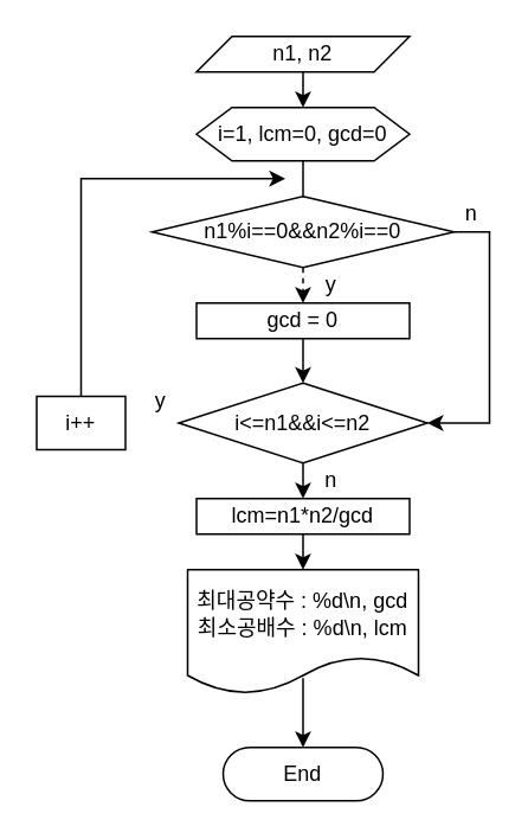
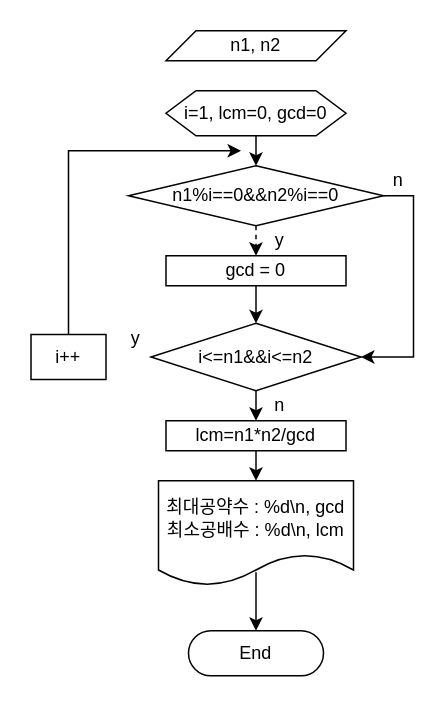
  <mxCell id="0" />
  <mxCell id="1" parent="0" />
- <mxCell id="2" style="edgeStyle=orthogonalEdgeStyle;rounded=0;orthogonalLoop=1;jettySize=auto;html=1;exitX=0.5;exitY=1;exitDx=0;exitDy=0;entryX=0.5;entryY=0;entryDx=0;entryDy=0;" edge="1" parent="1" source="3" target="5"><mxGeometry relative="1" as="geometry" /></mxCell>
  <mxCell id="3" value="n1, n2" style="shape=parallelogram;perimeter=parallelogramPerimeter;whiteSpace=wrap;html=1;fixedSize=1;" vertex="1" parent="1"><mxGeometry x="110" y="20" width="120" height="20" as="geometry" /></mxCell>
- <mxCell id="4" style="edgeStyle=orthogonalEdgeStyle;rounded=0;orthogonalLoop=1;jettySize=auto;html=1;exitX=0.5;exitY=1;exitDx=0;exitDy=0;entryX=0.5;entryY=0;entryDx=0;entryDy=0;endArrow=none;" edge="1" parent="1" source="5" target="8"><mxGeometry relative="1" as="geometry" /></mxCell>
+ <mxCell id="4" style="edgeStyle=orthogonalEdgeStyle;rounded=0;orthogonalLoop=1;jettySize=auto;html=1;exitX=0.5;exitY=1;exitDx=0;exitDy=0;entryX=0.5;entryY=0;entryDx=0;entryDy=0;" edge="1" parent="1" source="5" target="8"><mxGeometry relative="1" as="geometry" /></mxCell>
  <mxCell id="5" value="i=1, lcm=0, gcd=0" style="shape=hexagon;perimeter=hexagonPerimeter2;whiteSpace=wrap;html=1;fixedSize=1;" vertex="1" parent="1"><mxGeometry x="110" y="60" width="120" height="30" as="geometry" /></mxCell>
  <mxCell id="6" style="edgeStyle=orthogonalEdgeStyle;rounded=0;orthogonalLoop=1;jettySize=auto;html=1;exitX=0.5;exitY=1;exitDx=0;exitDy=0;entryX=0.5;entryY=0;entryDx=0;entryDy=0;dashed=1;" edge="1" parent="1" source="8" target="10"><mxGeometry relative="1" as="geometry" /></mxCell>
  <mxCell id="7" style="edgeStyle=orthogonalEdgeStyle;rounded=0;orthogonalLoop=1;jettySize=auto;html=1;exitX=1;exitY=0.5;exitDx=0;exitDy=0;entryX=1;entryY=0.5;entryDx=0;entryDy=0;" edge="1" parent="1" source="8" target="12"><mxGeometry relative="1" as="geometry" /></mxCell>
  <mxCell id="8" value="n1%i==0&amp;amp;&amp;amp;n2%i==0" style="rhombus;whiteSpace=wrap;html=1;" vertex="1" parent="1"><mxGeometry x="85" y="110" width="170" height="40" as="geometry" /></mxCell>
  <mxCell id="9" style="edgeStyle=orthogonalEdgeStyle;rounded=0;orthogonalLoop=1;jettySize=auto;html=1;exitX=0.5;exitY=1;exitDx=0;exitDy=0;entryX=0.5;entryY=0;entryDx=0;entryDy=0;" edge="1" parent="1" source="10" target="12"><mxGeometry relative="1" as="geometry" /></mxCell>
  <mxCell id="10" value="gcd = 0" style="rounded=0;whiteSpace=wrap;html=1;" vertex="1" parent="1"><mxGeometry x="110" y="170" width="120" height="20" as="geometry" /></mxCell>
  <mxCell id="11" style="edgeStyle=orthogonalEdgeStyle;rounded=0;orthogonalLoop=1;jettySize=auto;html=1;exitX=0.5;exitY=1;exitDx=0;exitDy=0;entryX=0.5;entryY=0;entryDx=0;entryDy=0;" edge="1" parent="1" source="12" target="14"><mxGeometry relative="1" as="geometry" /></mxCell>
  <mxCell id="12" value="i&amp;lt;=n1&amp;amp;&amp;amp;i&amp;lt;=n2" style="rhombus;whiteSpace=wrap;html=1;" vertex="1" parent="1"><mxGeometry x="100" y="215" width="140" height="45" as="geometry" /></mxCell>
  <mxCell id="13" style="edgeStyle=orthogonalEdgeStyle;rounded=0;orthogonalLoop=1;jettySize=auto;html=1;exitX=0.5;exitY=1;exitDx=0;exitDy=0;entryX=0.5;entryY=0;entryDx=0;entryDy=0;" edge="1" parent="1" source="14" target="15"><mxGeometry relative="1" as="geometry" /></mxCell>
  <mxCell id="14" value="lcm=n1*n2/gcd" style="rounded=0;whiteSpace=wrap;html=1;" vertex="1" parent="1"><mxGeometry x="110" y="280" width="120" height="20" as="geometry" /></mxCell>
  <mxCell id="15" value="최대공약수 : %d\n, gcd&lt;br&gt;최소공배수 : %d\n, lcm" style="shape=document;whiteSpace=wrap;html=1;boundedLbl=1;" vertex="1" parent="1"><mxGeometry x="105" y="320" width="130" height="70" as="geometry" /></mxCell>
  <mxCell id="16" value="End" style="rounded=1;whiteSpace=wrap;html=1;arcSize=50;" vertex="1" parent="1"><mxGeometry x="125" y="420" width="90" height="30" as="geometry" /></mxCell>
  <mxCell id="17" style="edgeStyle=orthogonalEdgeStyle;rounded=0;orthogonalLoop=1;jettySize=auto;html=1;exitX=0.5;exitY=0;exitDx=0;exitDy=0;" edge="1" parent="1" source="18"><mxGeometry relative="1" as="geometry"><mxPoint x="160" y="100" as="targetPoint" /><Array as="points"><mxPoint x="45" y="100" /></Array></mxGeometry></mxCell>
  <mxCell id="18" value="i++" style="rounded=0;whiteSpace=wrap;html=1;" vertex="1" parent="1"><mxGeometry x="20" y="222.5" width="50" height="30" as="geometry" /></mxCell>
  <mxCell id="19" value="" style="endArrow=classic;html=1;rounded=0;exitX=0.5;exitY=0.871;exitDx=0;exitDy=0;exitPerimeter=0;entryX=0.5;entryY=0;entryDx=0;entryDy=0;" edge="1" parent="1" source="15" target="16"><mxGeometry width="50" height="50" relative="1" as="geometry"><mxPoint x="-40" y="220" as="sourcePoint" /><mxPoint x="10" y="170" as="targetPoint" /></mxGeometry></mxCell>
  <mxCell id="20" value="n" style="text;html=1;strokeColor=none;fillColor=none;align=center;verticalAlign=middle;whiteSpace=wrap;rounded=0;" vertex="1" parent="1"><mxGeometry x="255" y="110" width="20" height="20" as="geometry" /></mxCell>
  <mxCell id="21" value="n" style="text;html=1;strokeColor=none;fillColor=none;align=center;verticalAlign=middle;whiteSpace=wrap;rounded=0;" vertex="1" parent="1"><mxGeometry x="176" y="260" width="20" height="20" as="geometry" /></mxCell>
  <mxCell id="22" value="y" style="text;html=1;strokeColor=none;fillColor=none;align=center;verticalAlign=middle;whiteSpace=wrap;rounded=0;" vertex="1" parent="1"><mxGeometry x="176" y="150" width="20" height="20" as="geometry" /></mxCell>
  <mxCell id="23" value="y" style="text;html=1;strokeColor=none;fillColor=none;align=center;verticalAlign=middle;whiteSpace=wrap;rounded=0;" vertex="1" parent="1"><mxGeometry x="80" y="215" width="20" height="20" as="geometry" /></mxCell>
